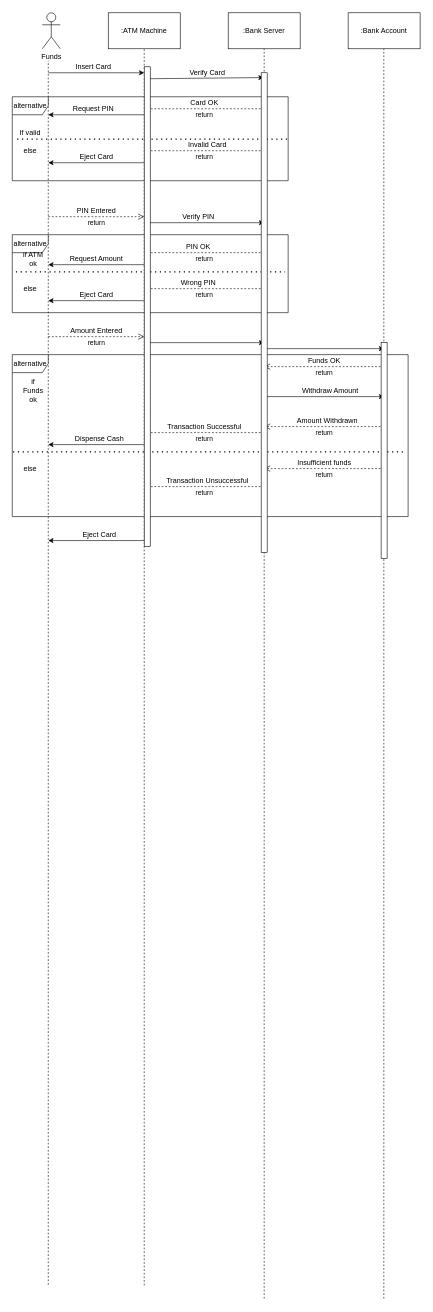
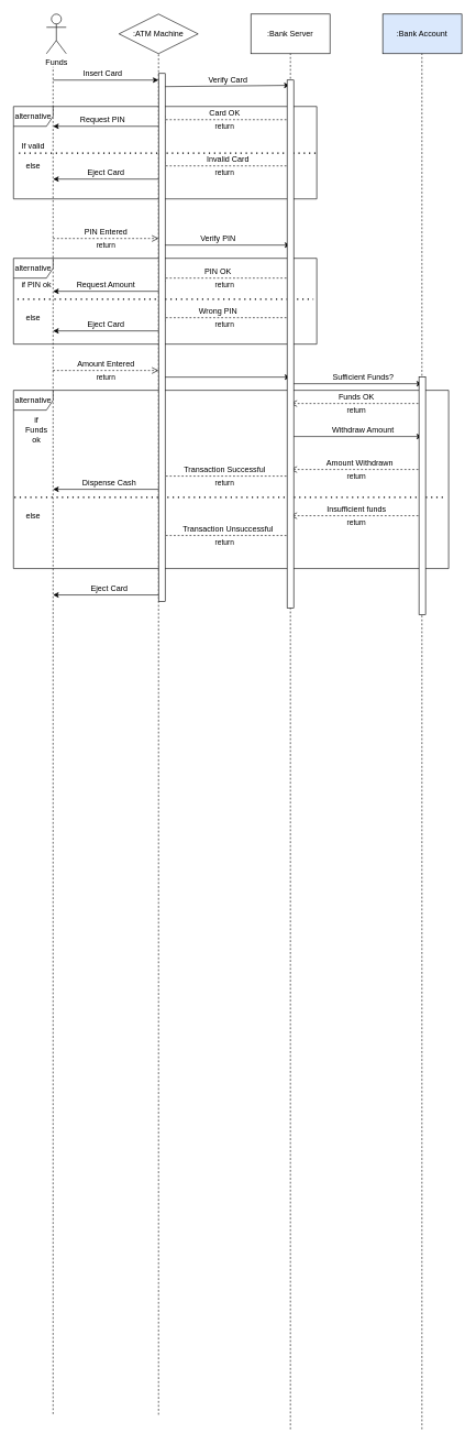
  <mxCell id="0" />
  <mxCell id="1" parent="0" />
  <mxCell id="2" value="Funds" style="shape=umlActor;verticalLabelPosition=bottom;verticalAlign=top;html=1;outlineConnect=0;" vertex="1" parent="1"><mxGeometry x="70" y="20" width="30" height="60" as="geometry" /></mxCell>
- <mxCell id="3" value=":Bank Account" style="rounded=0;whiteSpace=wrap;html=1;" vertex="1" parent="1"><mxGeometry x="580" y="20" width="120" height="60" as="geometry" /></mxCell>
+ <mxCell id="3" value=":Bank Account" style="rounded=0;whiteSpace=wrap;html=1;fillColor=#dae8fc;" vertex="1" parent="1"><mxGeometry x="580" y="20" width="120" height="60" as="geometry" /></mxCell>
  <mxCell id="4" value=":Bank Server" style="rounded=0;whiteSpace=wrap;html=1;" vertex="1" parent="1"><mxGeometry x="380" y="20" width="120" height="60" as="geometry" /></mxCell>
- <mxCell id="5" value=":ATM Machine" style="rounded=0;whiteSpace=wrap;html=1;" vertex="1" parent="1"><mxGeometry x="180" y="20" width="120" height="60" as="geometry" /></mxCell>
+ <mxCell id="5" value=":ATM Machine" style="rhombus;whiteSpace=wrap;html=1;" vertex="1" parent="1"><mxGeometry x="180" y="20" width="120" height="60" as="geometry" /></mxCell>
  <mxCell id="6" value="" style="endArrow=none;dashed=1;html=1;" edge="1" parent="1"><mxGeometry width="50" height="50" relative="1" as="geometry"><mxPoint x="80" y="2141" as="sourcePoint" /><mxPoint x="80" y="100" as="targetPoint" /></mxGeometry></mxCell>
  <mxCell id="7" value="" style="endArrow=none;dashed=1;html=1;entryX=0.5;entryY=1;entryDx=0;entryDy=0;" edge="1" parent="1" target="5"><mxGeometry width="50" height="50" relative="1" as="geometry"><mxPoint x="240" y="2142" as="sourcePoint" /><mxPoint x="250" y="110" as="targetPoint" /></mxGeometry></mxCell>
  <mxCell id="8" value="" style="endArrow=none;dashed=1;html=1;" edge="1" parent="1"><mxGeometry width="50" height="50" relative="1" as="geometry"><mxPoint x="440" y="2164" as="sourcePoint" /><mxPoint x="440" y="80" as="targetPoint" /></mxGeometry></mxCell>
  <mxCell id="9" value="" style="endArrow=none;dashed=1;html=1;" edge="1" parent="1"><mxGeometry width="50" height="50" relative="1" as="geometry"><mxPoint x="639.5" y="2164" as="sourcePoint" /><mxPoint x="639.5" y="80" as="targetPoint" /></mxGeometry></mxCell>
  <mxCell id="10" value="" style="endArrow=classic;html=1;" edge="1" parent="1"><mxGeometry width="50" height="50" relative="1" as="geometry"><mxPoint x="80" y="120" as="sourcePoint" /><mxPoint x="240" y="120" as="targetPoint" /></mxGeometry></mxCell>
  <mxCell id="11" value="" style="endArrow=classic;html=1;entryX=0.4;entryY=0.01;entryDx=0;entryDy=0;entryPerimeter=0;" edge="1" parent="1" target="68"><mxGeometry width="50" height="50" relative="1" as="geometry"><mxPoint x="240" y="130" as="sourcePoint" /><mxPoint x="430" y="130" as="targetPoint" /></mxGeometry></mxCell>
  <mxCell id="12" value="Insert Card" style="text;html=1;align=center;verticalAlign=middle;resizable=0;points=[];autosize=1;strokeColor=none;" vertex="1" parent="1"><mxGeometry x="120" y="100" width="70" height="20" as="geometry" /></mxCell>
  <mxCell id="13" value="Verify Card" style="text;html=1;align=center;verticalAlign=middle;resizable=0;points=[];autosize=1;strokeColor=none;" vertex="1" parent="1"><mxGeometry x="310" y="110" width="70" height="20" as="geometry" /></mxCell>
  <mxCell id="14" value="return" style="html=1;verticalAlign=bottom;endArrow=open;dashed=1;endSize=8;" edge="1" parent="1"><mxGeometry y="20" relative="1" as="geometry"><mxPoint x="440" y="180" as="sourcePoint" /><mxPoint x="240" y="180" as="targetPoint" /><mxPoint as="offset" /></mxGeometry></mxCell>
  <mxCell id="15" value="return" style="html=1;verticalAlign=bottom;endArrow=open;dashed=1;endSize=8;" edge="1" parent="1"><mxGeometry y="20" relative="1" as="geometry"><mxPoint x="440" y="250" as="sourcePoint" /><mxPoint x="240" y="250" as="targetPoint" /><mxPoint as="offset" /></mxGeometry></mxCell>
  <mxCell id="16" value="Card OK" style="text;html=1;align=center;verticalAlign=middle;resizable=0;points=[];autosize=1;strokeColor=none;" vertex="1" parent="1"><mxGeometry x="310" y="160" width="60" height="20" as="geometry" /></mxCell>
  <mxCell id="17" value="Invalid Card" style="text;html=1;align=center;verticalAlign=middle;resizable=0;points=[];autosize=1;strokeColor=none;" vertex="1" parent="1"><mxGeometry x="305" y="230" width="80" height="20" as="geometry" /></mxCell>
  <mxCell id="18" value="" style="endArrow=classic;html=1;" edge="1" parent="1"><mxGeometry width="50" height="50" relative="1" as="geometry"><mxPoint x="240" y="190" as="sourcePoint" /><mxPoint x="80" y="190" as="targetPoint" /></mxGeometry></mxCell>
  <mxCell id="19" value="Request PIN" style="text;html=1;align=center;verticalAlign=middle;resizable=0;points=[];autosize=1;strokeColor=none;" vertex="1" parent="1"><mxGeometry x="115" y="170" width="80" height="20" as="geometry" /></mxCell>
  <mxCell id="20" value="" style="endArrow=classic;html=1;" edge="1" parent="1"><mxGeometry width="50" height="50" relative="1" as="geometry"><mxPoint x="240" y="270" as="sourcePoint" /><mxPoint x="80" y="270" as="targetPoint" /></mxGeometry></mxCell>
  <mxCell id="21" value="Eject Card" style="text;html=1;align=center;verticalAlign=middle;resizable=0;points=[];autosize=1;strokeColor=none;" vertex="1" parent="1"><mxGeometry x="125" y="250" width="70" height="20" as="geometry" /></mxCell>
  <mxCell id="22" value="alternative" style="shape=umlFrame;whiteSpace=wrap;html=1;" vertex="1" parent="1"><mxGeometry x="20" y="160" width="460" height="140" as="geometry" /></mxCell>
  <mxCell id="23" value="" style="endArrow=none;dashed=1;html=1;dashPattern=1 3;strokeWidth=2;exitX=0.996;exitY=0.505;exitDx=0;exitDy=0;exitPerimeter=0;entryX=0.013;entryY=0.505;entryDx=0;entryDy=0;entryPerimeter=0;" edge="1" parent="1" source="22" target="22"><mxGeometry width="50" height="50" relative="1" as="geometry"><mxPoint x="500" y="230" as="sourcePoint" /><mxPoint x="550" y="180" as="targetPoint" /></mxGeometry></mxCell>
  <mxCell id="24" value="return" style="html=1;verticalAlign=bottom;endArrow=open;dashed=1;endSize=8;" edge="1" parent="1"><mxGeometry y="-20" relative="1" as="geometry"><mxPoint x="80" y="360" as="sourcePoint" /><mxPoint x="240" y="360" as="targetPoint" /><mxPoint as="offset" /></mxGeometry></mxCell>
  <mxCell id="25" value="PIN Entered" style="text;html=1;align=center;verticalAlign=middle;resizable=0;points=[];autosize=1;strokeColor=none;" vertex="1" parent="1"><mxGeometry x="120" y="340" width="80" height="20" as="geometry" /></mxCell>
  <mxCell id="26" value="" style="endArrow=classic;html=1;" edge="1" parent="1"><mxGeometry width="50" height="50" relative="1" as="geometry"><mxPoint x="240" y="370" as="sourcePoint" /><mxPoint x="440" y="370" as="targetPoint" /></mxGeometry></mxCell>
  <mxCell id="27" value="Verify PIN" style="text;html=1;align=center;verticalAlign=middle;resizable=0;points=[];autosize=1;strokeColor=none;" vertex="1" parent="1"><mxGeometry x="295" y="350" width="70" height="20" as="geometry" /></mxCell>
  <mxCell id="28" value="return" style="html=1;verticalAlign=bottom;endArrow=open;dashed=1;endSize=8;" edge="1" parent="1"><mxGeometry y="20" relative="1" as="geometry"><mxPoint x="440" y="420" as="sourcePoint" /><mxPoint x="240" y="420" as="targetPoint" /><mxPoint as="offset" /></mxGeometry></mxCell>
  <mxCell id="29" value="PIN OK" style="text;html=1;align=center;verticalAlign=middle;resizable=0;points=[];autosize=1;strokeColor=none;" vertex="1" parent="1"><mxGeometry x="300" y="400" width="60" height="20" as="geometry" /></mxCell>
  <mxCell id="30" value="return" style="html=1;verticalAlign=bottom;endArrow=open;dashed=1;endSize=8;" edge="1" parent="1"><mxGeometry y="20" relative="1" as="geometry"><mxPoint x="440" y="480" as="sourcePoint" /><mxPoint x="240" y="480" as="targetPoint" /><mxPoint as="offset" /></mxGeometry></mxCell>
  <mxCell id="31" value="Wrong PIN" style="text;html=1;align=center;verticalAlign=middle;resizable=0;points=[];autosize=1;strokeColor=none;" vertex="1" parent="1"><mxGeometry x="295" y="460" width="70" height="20" as="geometry" /></mxCell>
  <mxCell id="32" value="" style="endArrow=classic;html=1;" edge="1" parent="1"><mxGeometry width="50" height="50" relative="1" as="geometry"><mxPoint x="240" y="440" as="sourcePoint" /><mxPoint x="80" y="440" as="targetPoint" /></mxGeometry></mxCell>
  <mxCell id="33" value="Request Amount" style="text;html=1;align=center;verticalAlign=middle;resizable=0;points=[];autosize=1;strokeColor=none;" vertex="1" parent="1"><mxGeometry x="110" y="420" width="100" height="20" as="geometry" /></mxCell>
  <mxCell id="34" value="" style="endArrow=classic;html=1;" edge="1" parent="1"><mxGeometry width="50" height="50" relative="1" as="geometry"><mxPoint x="240" y="500" as="sourcePoint" /><mxPoint x="80" y="500" as="targetPoint" /></mxGeometry></mxCell>
  <mxCell id="35" value="Eject Card" style="text;html=1;align=center;verticalAlign=middle;resizable=0;points=[];autosize=1;strokeColor=none;" vertex="1" parent="1"><mxGeometry x="125" y="480" width="70" height="20" as="geometry" /></mxCell>
  <mxCell id="36" value="alternative" style="shape=umlFrame;whiteSpace=wrap;html=1;" vertex="1" parent="1"><mxGeometry x="20" y="390" width="460" height="130" as="geometry" /></mxCell>
  <mxCell id="37" value="" style="endArrow=none;dashed=1;html=1;dashPattern=1 3;strokeWidth=2;entryX=0.989;entryY=0.477;entryDx=0;entryDy=0;entryPerimeter=0;" edge="1" parent="1" target="36"><mxGeometry width="50" height="50" relative="1" as="geometry"><mxPoint x="26" y="452" as="sourcePoint" /><mxPoint x="480" y="420" as="targetPoint" /></mxGeometry></mxCell>
  <mxCell id="38" value="return" style="html=1;verticalAlign=bottom;endArrow=open;dashed=1;endSize=8;" edge="1" parent="1"><mxGeometry y="-20" relative="1" as="geometry"><mxPoint x="80" y="560" as="sourcePoint" /><mxPoint x="240" y="560" as="targetPoint" /><mxPoint as="offset" /></mxGeometry></mxCell>
  <mxCell id="39" value="Amount Entered" style="text;html=1;align=center;verticalAlign=middle;resizable=0;points=[];autosize=1;strokeColor=none;" vertex="1" parent="1"><mxGeometry x="110" y="540" width="100" height="20" as="geometry" /></mxCell>
  <mxCell id="40" value="If valid" style="text;html=1;strokeColor=none;fillColor=none;align=center;verticalAlign=middle;whiteSpace=wrap;rounded=0;" vertex="1" parent="1"><mxGeometry x="30" y="210" width="40" height="20" as="geometry" /></mxCell>
  <mxCell id="41" value="else" style="text;html=1;strokeColor=none;fillColor=none;align=center;verticalAlign=middle;whiteSpace=wrap;rounded=0;" vertex="1" parent="1"><mxGeometry x="30" y="240" width="40" height="20" as="geometry" /></mxCell>
- <mxCell id="42" value="if ATM ok" style="text;html=1;strokeColor=none;fillColor=none;align=center;verticalAlign=middle;whiteSpace=wrap;rounded=0;" vertex="1" parent="1"><mxGeometry x="30" y="420" width="50" height="20" as="geometry" /></mxCell>
+ <mxCell id="42" value="if PIN ok" style="text;html=1;strokeColor=none;fillColor=none;align=center;verticalAlign=middle;whiteSpace=wrap;rounded=0;" vertex="1" parent="1"><mxGeometry x="30" y="420" width="50" height="20" as="geometry" /></mxCell>
  <mxCell id="43" value="else" style="text;html=1;strokeColor=none;fillColor=none;align=center;verticalAlign=middle;whiteSpace=wrap;rounded=0;" vertex="1" parent="1"><mxGeometry x="30" y="470" width="40" height="20" as="geometry" /></mxCell>
  <mxCell id="44" value="" style="endArrow=classic;html=1;" edge="1" parent="1"><mxGeometry width="50" height="50" relative="1" as="geometry"><mxPoint x="240" y="570" as="sourcePoint" /><mxPoint x="440" y="570" as="targetPoint" /></mxGeometry></mxCell>
  <mxCell id="45" value="" style="endArrow=classic;html=1;" edge="1" parent="1"><mxGeometry width="50" height="50" relative="1" as="geometry"><mxPoint x="440" y="580" as="sourcePoint" /><mxPoint x="640" y="580" as="targetPoint" /></mxGeometry></mxCell>
+ <mxCell id="46" value="Sufficient Funds?" style="text;html=1;align=center;verticalAlign=middle;resizable=0;points=[];autosize=1;strokeColor=none;" vertex="1" parent="1"><mxGeometry x="495" y="560" width="110" height="20" as="geometry" /></mxCell>
  <mxCell id="47" value="return" style="html=1;verticalAlign=bottom;endArrow=open;dashed=1;endSize=8;" edge="1" parent="1"><mxGeometry y="20" relative="1" as="geometry"><mxPoint x="640" y="610" as="sourcePoint" /><mxPoint x="440" y="610" as="targetPoint" /><mxPoint as="offset" /></mxGeometry></mxCell>
  <mxCell id="48" value="Funds OK" style="text;html=1;align=center;verticalAlign=middle;resizable=0;points=[];autosize=1;strokeColor=none;" vertex="1" parent="1"><mxGeometry x="505" y="590" width="70" height="20" as="geometry" /></mxCell>
  <mxCell id="49" value="" style="endArrow=classic;html=1;" edge="1" parent="1"><mxGeometry width="50" height="50" relative="1" as="geometry"><mxPoint x="440" y="660" as="sourcePoint" /><mxPoint x="640" y="660" as="targetPoint" /></mxGeometry></mxCell>
  <mxCell id="50" value="Withdraw Amount" style="text;html=1;align=center;verticalAlign=middle;resizable=0;points=[];autosize=1;strokeColor=none;" vertex="1" parent="1"><mxGeometry x="495" y="640" width="110" height="20" as="geometry" /></mxCell>
  <mxCell id="51" value="return" style="html=1;verticalAlign=bottom;endArrow=open;dashed=1;endSize=8;" edge="1" parent="1"><mxGeometry y="20" relative="1" as="geometry"><mxPoint x="640" y="710" as="sourcePoint" /><mxPoint x="440" y="710" as="targetPoint" /><mxPoint as="offset" /></mxGeometry></mxCell>
  <mxCell id="52" value="Amount Withdrawn" style="text;html=1;align=center;verticalAlign=middle;resizable=0;points=[];autosize=1;strokeColor=none;" vertex="1" parent="1"><mxGeometry x="485" y="690" width="120" height="20" as="geometry" /></mxCell>
  <mxCell id="53" value="return" style="html=1;verticalAlign=bottom;endArrow=open;dashed=1;endSize=8;" edge="1" parent="1"><mxGeometry y="20" relative="1" as="geometry"><mxPoint x="440" y="720" as="sourcePoint" /><mxPoint x="240" y="720" as="targetPoint" /><mxPoint as="offset" /></mxGeometry></mxCell>
  <mxCell id="54" value="Transaction Successful" style="text;html=1;align=center;verticalAlign=middle;resizable=0;points=[];autosize=1;strokeColor=none;" vertex="1" parent="1"><mxGeometry x="270" y="700" width="140" height="20" as="geometry" /></mxCell>
  <mxCell id="55" value="" style="endArrow=classic;html=1;" edge="1" parent="1"><mxGeometry width="50" height="50" relative="1" as="geometry"><mxPoint x="240" y="740" as="sourcePoint" /><mxPoint x="80" y="740" as="targetPoint" /></mxGeometry></mxCell>
  <mxCell id="56" value="Dispense Cash" style="text;html=1;align=center;verticalAlign=middle;resizable=0;points=[];autosize=1;strokeColor=none;" vertex="1" parent="1"><mxGeometry x="115" y="720" width="100" height="20" as="geometry" /></mxCell>
  <mxCell id="57" value="return" style="html=1;verticalAlign=bottom;endArrow=open;dashed=1;endSize=8;" edge="1" parent="1"><mxGeometry y="20" relative="1" as="geometry"><mxPoint x="640" y="780" as="sourcePoint" /><mxPoint x="440" y="780" as="targetPoint" /><mxPoint as="offset" /></mxGeometry></mxCell>
  <mxCell id="58" value="Insufficient funds" style="text;html=1;align=center;verticalAlign=middle;resizable=0;points=[];autosize=1;strokeColor=none;" vertex="1" parent="1"><mxGeometry x="485" y="760" width="110" height="20" as="geometry" /></mxCell>
  <mxCell id="59" value="return" style="html=1;verticalAlign=bottom;endArrow=open;dashed=1;endSize=8;" edge="1" parent="1"><mxGeometry y="20" relative="1" as="geometry"><mxPoint x="440" y="810" as="sourcePoint" /><mxPoint x="240" y="810" as="targetPoint" /><mxPoint as="offset" /></mxGeometry></mxCell>
  <mxCell id="60" value="Transaction Unsuccessful" style="text;html=1;align=center;verticalAlign=middle;resizable=0;points=[];autosize=1;strokeColor=none;" vertex="1" parent="1"><mxGeometry x="270" y="790" width="150" height="20" as="geometry" /></mxCell>
  <mxCell id="61" value="" style="endArrow=classic;html=1;" edge="1" parent="1"><mxGeometry width="50" height="50" relative="1" as="geometry"><mxPoint x="240" y="900" as="sourcePoint" /><mxPoint x="80" y="900" as="targetPoint" /></mxGeometry></mxCell>
  <mxCell id="62" value="Eject Card" style="text;html=1;align=center;verticalAlign=middle;resizable=0;points=[];autosize=1;strokeColor=none;" vertex="1" parent="1"><mxGeometry x="130" y="880" width="70" height="20" as="geometry" /></mxCell>
  <mxCell id="63" value="alternative" style="shape=umlFrame;whiteSpace=wrap;html=1;" vertex="1" parent="1"><mxGeometry x="20" y="590" width="660" height="270" as="geometry" /></mxCell>
  <mxCell id="64" value="" style="endArrow=none;dashed=1;html=1;dashPattern=1 3;strokeWidth=2;exitX=0.002;exitY=0.6;exitDx=0;exitDy=0;exitPerimeter=0;" edge="1" parent="1" source="63"><mxGeometry width="50" height="50" relative="1" as="geometry"><mxPoint x="500" y="760" as="sourcePoint" /><mxPoint x="677" y="752" as="targetPoint" /></mxGeometry></mxCell>
  <mxCell id="65" value="if Funds ok" style="text;html=1;strokeColor=none;fillColor=none;align=center;verticalAlign=middle;whiteSpace=wrap;rounded=0;" vertex="1" parent="1"><mxGeometry x="35" y="640" width="40" height="20" as="geometry" /></mxCell>
  <mxCell id="66" value="else" style="text;html=1;strokeColor=none;fillColor=none;align=center;verticalAlign=middle;whiteSpace=wrap;rounded=0;" vertex="1" parent="1"><mxGeometry x="30" y="770" width="40" height="20" as="geometry" /></mxCell>
  <mxCell id="67" value="" style="html=1;points=[];perimeter=orthogonalPerimeter;" vertex="1" parent="1"><mxGeometry x="240" y="110" width="10" height="800" as="geometry" /></mxCell>
  <mxCell id="68" value="" style="html=1;points=[];perimeter=orthogonalPerimeter;" vertex="1" parent="1"><mxGeometry x="435" y="120" width="10" height="800" as="geometry" /></mxCell>
  <mxCell id="69" value="" style="html=1;points=[];perimeter=orthogonalPerimeter;" vertex="1" parent="1"><mxGeometry x="635" y="570" width="10" height="360" as="geometry" /></mxCell>
